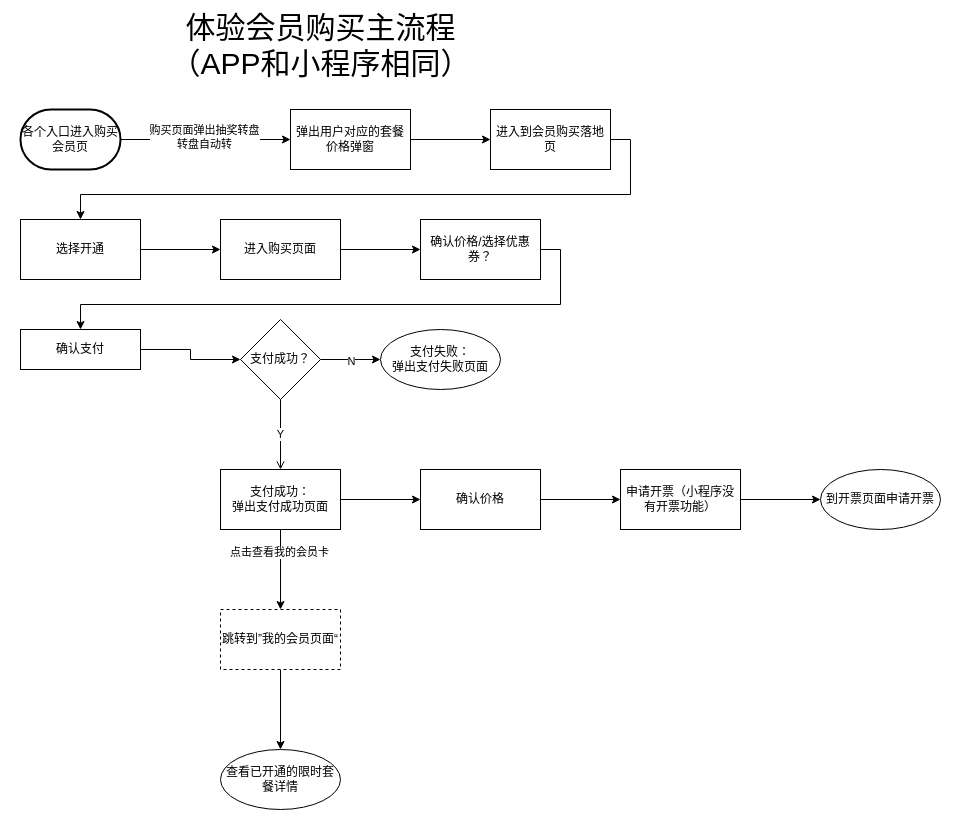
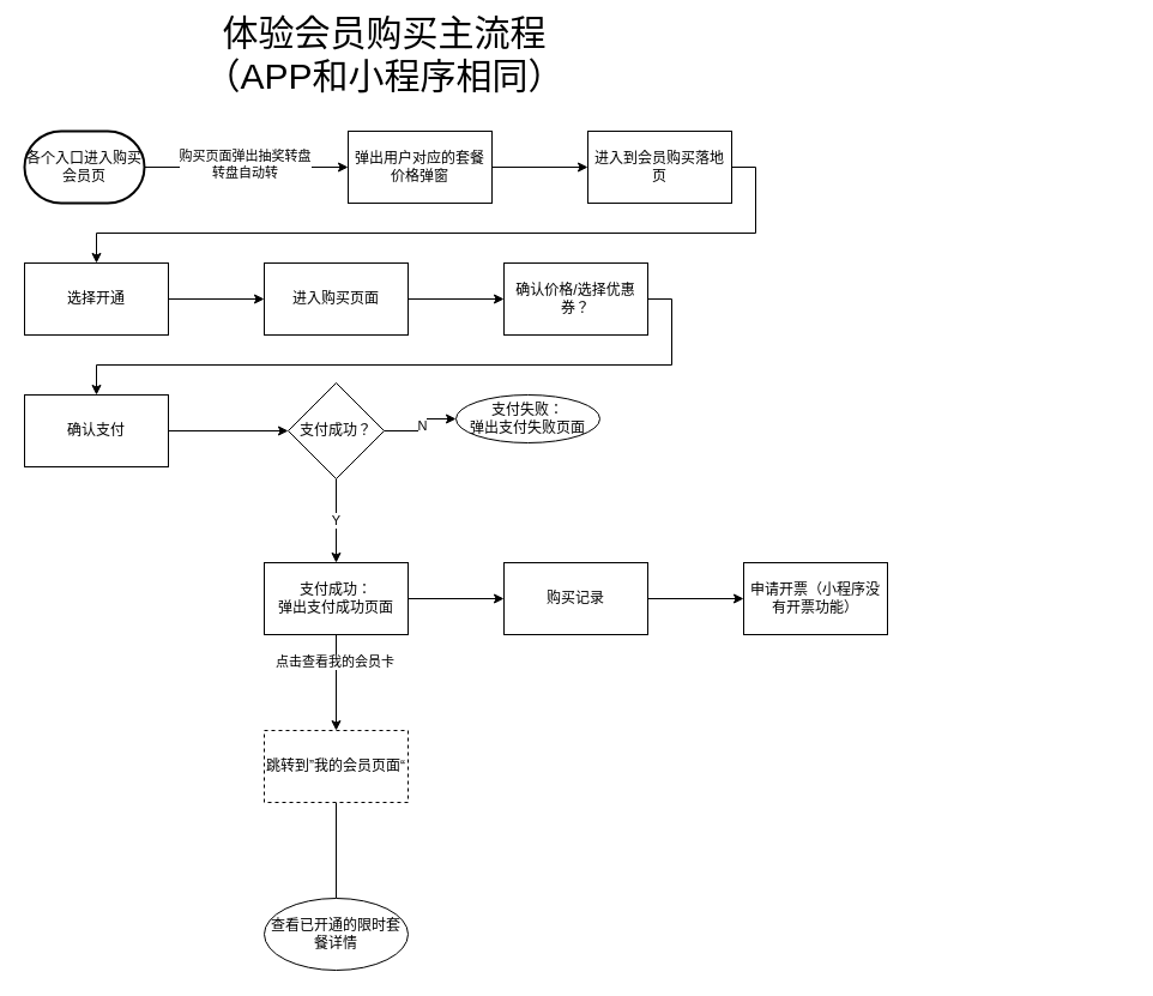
  <mxCell id="0" />
  <mxCell id="1" parent="0" />
  <mxCell id="2" value="" style="edgeStyle=orthogonalEdgeStyle;rounded=0;orthogonalLoop=1;jettySize=auto;html=1;" edge="1" parent="1" source="4"><mxGeometry relative="1" as="geometry"><mxPoint x="290" y="139" as="targetPoint" /></mxGeometry></mxCell>
  <mxCell id="3" value="购买页面弹出抽奖转盘&lt;br&gt;转盘自动转" style="edgeLabel;html=1;align=center;verticalAlign=middle;resizable=0;points=[];" vertex="1" connectable="0" parent="2"><mxGeometry x="-0.022" y="3" relative="1" as="geometry"><mxPoint as="offset" /></mxGeometry></mxCell>
  <mxCell id="4" value="各个入口进入购买会员页" style="strokeWidth=2;html=1;shape=mxgraph.flowchart.terminator;whiteSpace=wrap;" vertex="1" parent="1"><mxGeometry x="20" y="109" width="100" height="60" as="geometry" /></mxCell>
  <mxCell id="5" value="" style="edgeStyle=orthogonalEdgeStyle;rounded=0;orthogonalLoop=1;jettySize=auto;html=1;" edge="1" parent="1" source="6" target="8"><mxGeometry relative="1" as="geometry" /></mxCell>
  <mxCell id="6" value="弹出用户对应的套餐价格弹窗" style="whiteSpace=wrap;html=1;" vertex="1" parent="1"><mxGeometry x="290" y="109" width="120" height="60" as="geometry" /></mxCell>
  <mxCell id="7" style="edgeStyle=orthogonalEdgeStyle;rounded=0;orthogonalLoop=1;jettySize=auto;html=1;exitX=1;exitY=0.5;exitDx=0;exitDy=0;entryX=0.5;entryY=0;entryDx=0;entryDy=0;" edge="1" parent="1" source="8" target="10"><mxGeometry relative="1" as="geometry" /></mxCell>
  <mxCell id="8" value="进入到会员购买落地页" style="whiteSpace=wrap;html=1;" vertex="1" parent="1"><mxGeometry x="490" y="109" width="120" height="60" as="geometry" /></mxCell>
  <mxCell id="9" value="" style="edgeStyle=orthogonalEdgeStyle;rounded=0;orthogonalLoop=1;jettySize=auto;html=1;" edge="1" parent="1" source="10" target="12"><mxGeometry relative="1" as="geometry" /></mxCell>
  <mxCell id="10" value="选择开通" style="whiteSpace=wrap;html=1;" vertex="1" parent="1"><mxGeometry x="20" y="219" width="120" height="60" as="geometry" /></mxCell>
  <mxCell id="11" value="" style="edgeStyle=orthogonalEdgeStyle;rounded=0;orthogonalLoop=1;jettySize=auto;html=1;" edge="1" parent="1" source="12" target="14"><mxGeometry relative="1" as="geometry" /></mxCell>
  <mxCell id="12" value="进入购买页面" style="whiteSpace=wrap;html=1;" vertex="1" parent="1"><mxGeometry x="220" y="219" width="120" height="60" as="geometry" /></mxCell>
  <mxCell id="13" style="edgeStyle=orthogonalEdgeStyle;rounded=0;orthogonalLoop=1;jettySize=auto;html=1;exitX=1;exitY=0.5;exitDx=0;exitDy=0;" edge="1" parent="1" source="14" target="16"><mxGeometry relative="1" as="geometry" /></mxCell>
  <mxCell id="14" value="确认价格/选择优惠券？" style="whiteSpace=wrap;html=1;" vertex="1" parent="1"><mxGeometry x="420" y="219" width="120" height="60" as="geometry" /></mxCell>
  <mxCell id="15" value="" style="edgeStyle=orthogonalEdgeStyle;rounded=0;orthogonalLoop=1;jettySize=auto;html=1;" edge="1" parent="1" source="16" target="20"><mxGeometry relative="1" as="geometry" /></mxCell>
- <mxCell id="16" value="确认支付" style="whiteSpace=wrap;html=1;" vertex="1" parent="1"><mxGeometry x="20" y="329" width="120" height="40" as="geometry" /></mxCell>
+ <mxCell id="16" value="确认支付" style="whiteSpace=wrap;html=1;" vertex="1" parent="1"><mxGeometry x="20" y="329" width="120" height="60" as="geometry" /></mxCell>
  <mxCell id="17" value="" style="edgeStyle=orthogonalEdgeStyle;rounded=0;orthogonalLoop=1;jettySize=auto;html=1;" edge="1" parent="1" source="20" target="21"><mxGeometry relative="1" as="geometry" /></mxCell>
  <mxCell id="18" value="N" style="edgeLabel;html=1;align=center;verticalAlign=middle;resizable=0;points=[];" vertex="1" connectable="0" parent="17"><mxGeometry x="-0.005" y="-1" relative="1" as="geometry"><mxPoint as="offset" /></mxGeometry></mxCell>
- <mxCell id="19" value="Y" style="edgeStyle=orthogonalEdgeStyle;rounded=0;orthogonalLoop=1;jettySize=auto;html=1;endArrow=open;" edge="1" parent="1" source="20" target="25"><mxGeometry relative="1" as="geometry" /></mxCell>
+ <mxCell id="19" value="Y" style="edgeStyle=orthogonalEdgeStyle;rounded=0;orthogonalLoop=1;jettySize=auto;html=1;" edge="1" parent="1" source="20" target="25"><mxGeometry relative="1" as="geometry" /></mxCell>
  <mxCell id="20" value="支付成功？" style="rhombus;whiteSpace=wrap;html=1;" vertex="1" parent="1"><mxGeometry x="240" y="319" width="80" height="80" as="geometry" /></mxCell>
- <mxCell id="21" value="支付失败：&lt;br&gt;弹出支付失败页面" style="ellipse;whiteSpace=wrap;html=1;" vertex="1" parent="1"><mxGeometry x="380" y="329" width="120" height="60" as="geometry" /></mxCell>
+ <mxCell id="21" value="支付失败：&lt;br&gt;弹出支付失败页面" style="ellipse;whiteSpace=wrap;html=1;" vertex="1" parent="1"><mxGeometry x="380" y="329" width="120" height="40" as="geometry" /></mxCell>
  <mxCell id="22" value="" style="edgeStyle=orthogonalEdgeStyle;rounded=0;orthogonalLoop=1;jettySize=auto;html=1;" edge="1" parent="1" source="25" target="27"><mxGeometry relative="1" as="geometry" /></mxCell>
  <mxCell id="23" value="点击查看我的会员卡" style="edgeLabel;html=1;align=center;verticalAlign=middle;resizable=0;points=[];" vertex="1" connectable="0" parent="22"><mxGeometry x="-0.45" y="-2" relative="1" as="geometry"><mxPoint as="offset" /></mxGeometry></mxCell>
  <mxCell id="24" value="" style="edgeStyle=orthogonalEdgeStyle;rounded=0;orthogonalLoop=1;jettySize=auto;html=1;" edge="1" parent="1" source="25" target="29"><mxGeometry relative="1" as="geometry" /></mxCell>
  <mxCell id="25" value="支付成功：&lt;br&gt;弹出支付成功页面" style="whiteSpace=wrap;html=1;" vertex="1" parent="1"><mxGeometry x="220" y="469" width="120" height="60" as="geometry" /></mxCell>
- <mxCell id="26" value="" style="edgeStyle=orthogonalEdgeStyle;rounded=0;orthogonalLoop=1;jettySize=auto;html=1;" edge="1" parent="1" source="27" target="33"><mxGeometry relative="1" as="geometry" /></mxCell>
+ <mxCell id="26" value="" style="edgeStyle=orthogonalEdgeStyle;rounded=0;orthogonalLoop=1;jettySize=auto;html=1;endArrow=none;" edge="1" parent="1" source="27" target="33"><mxGeometry relative="1" as="geometry" /></mxCell>
  <mxCell id="27" value="跳转到”我的会员页面“" style="whiteSpace=wrap;html=1;dashed=1;" vertex="1" parent="1"><mxGeometry x="220" y="609" width="120" height="60" as="geometry" /></mxCell>
  <mxCell id="28" value="" style="edgeStyle=orthogonalEdgeStyle;rounded=0;orthogonalLoop=1;jettySize=auto;html=1;" edge="1" parent="1" source="29" target="31"><mxGeometry relative="1" as="geometry" /></mxCell>
- <mxCell id="29" value="确认价格" style="whiteSpace=wrap;html=1;" vertex="1" parent="1"><mxGeometry x="420" y="469" width="120" height="60" as="geometry" /></mxCell>
- <mxCell id="30" value="" style="edgeStyle=orthogonalEdgeStyle;rounded=0;orthogonalLoop=1;jettySize=auto;html=1;" edge="1" parent="1" source="31" target="32"><mxGeometry relative="1" as="geometry" /></mxCell>
+ <mxCell id="29" value="购买记录" style="whiteSpace=wrap;html=1;" vertex="1" parent="1"><mxGeometry x="420" y="469" width="120" height="60" as="geometry" /></mxCell>
  <mxCell id="31" value="申请开票（小程序没有开票功能）" style="whiteSpace=wrap;html=1;" vertex="1" parent="1"><mxGeometry x="620" y="469" width="120" height="60" as="geometry" /></mxCell>
- <mxCell id="32" value="到开票页面申请开票" style="ellipse;whiteSpace=wrap;html=1;" vertex="1" parent="1"><mxGeometry x="820" y="469" width="120" height="60" as="geometry" /></mxCell>
  <mxCell id="33" value="查看已开通的限时套餐详情" style="ellipse;whiteSpace=wrap;html=1;" vertex="1" parent="1"><mxGeometry x="220" y="749" width="120" height="60" as="geometry" /></mxCell>
  <mxCell id="34" value="&lt;font style=&quot;font-size: 30px&quot;&gt;体验会员购买主流程&lt;br&gt;（APP和小程序相同）&lt;/font&gt;" style="text;html=1;resizable=0;autosize=1;align=center;verticalAlign=middle;points=[];fillColor=none;strokeColor=none;rounded=0;" vertex="1" parent="1"><mxGeometry x="160" y="20" width="320" height="50" as="geometry" /></mxCell>
